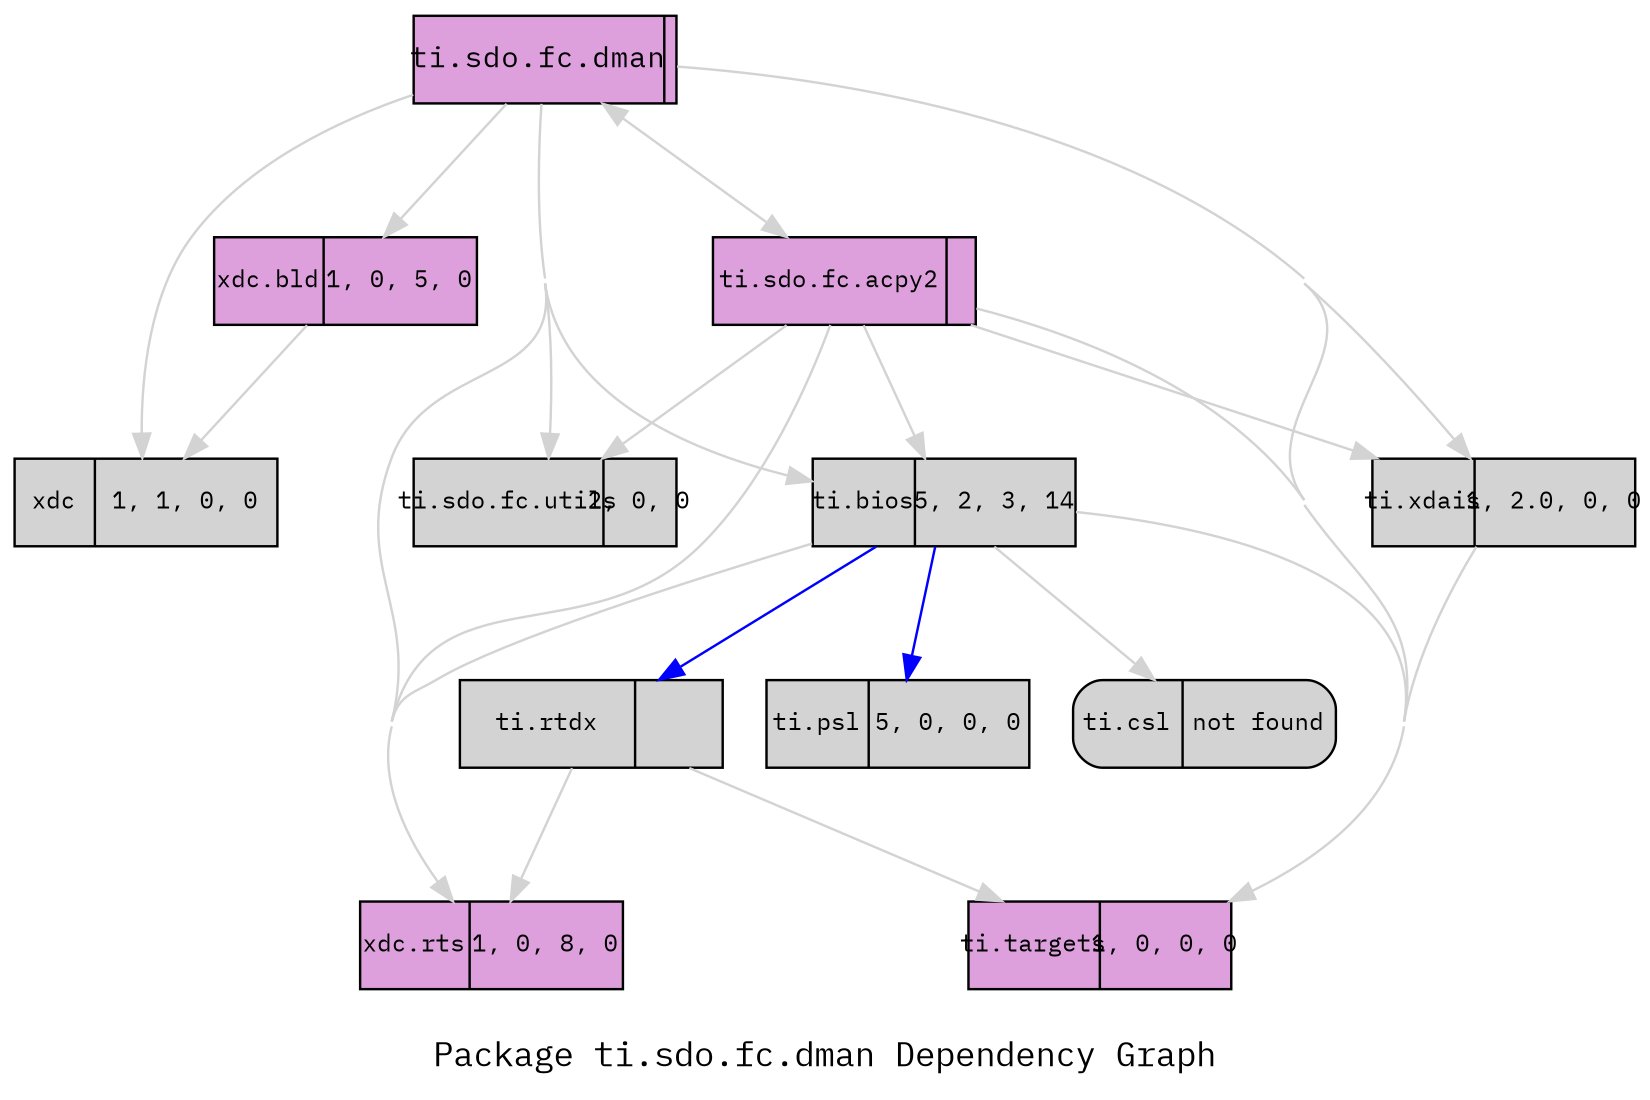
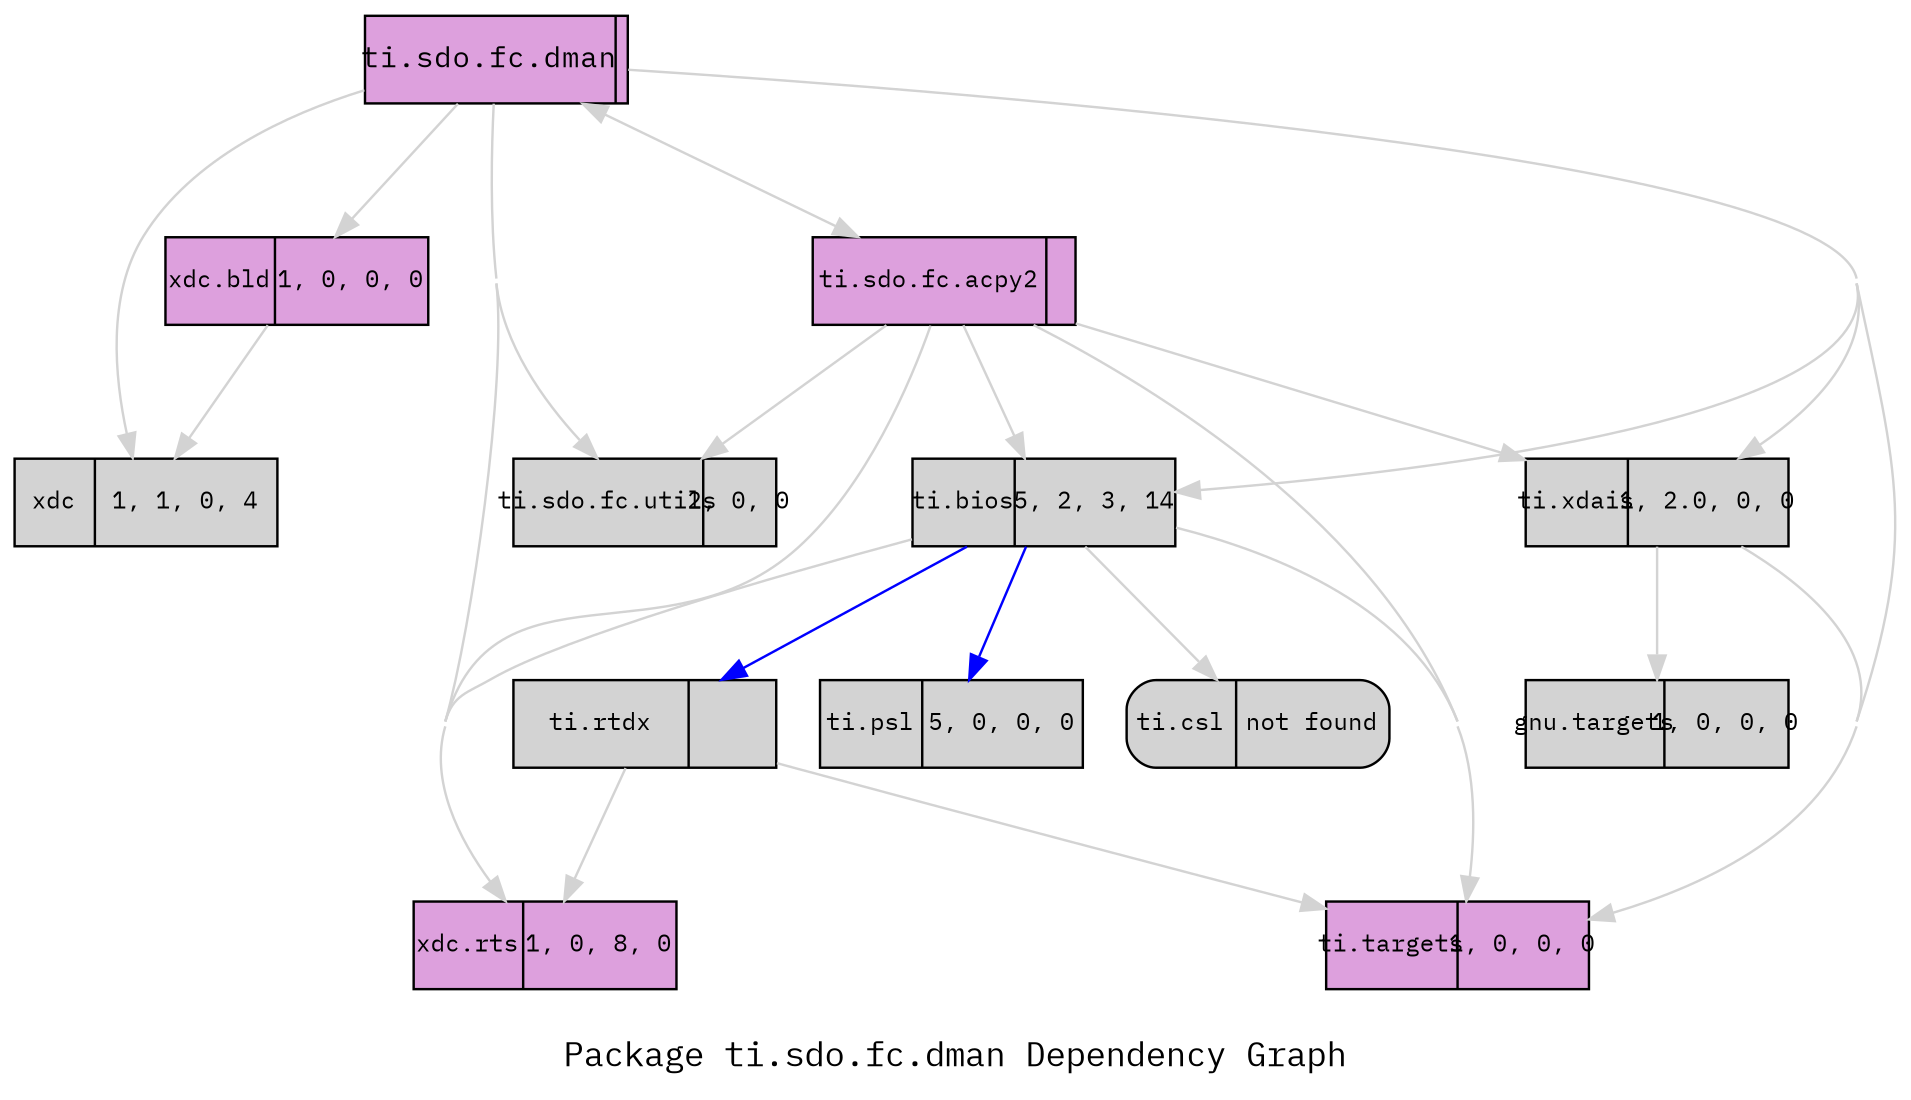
  digraph {
    concentrate=true
    fontname="IBM Plex Mono"
    label="\nPackage ti.sdo.fc.dman Dependency Graph"
    rankdir=TB
    ranksep=.75
    node [color=black fillcolor=lightgrey fixedsize=true font=Helvetica fontname="IBM Plex Mono" fontsize=10 shape=record style=filled]
    edge [color=lightgrey fontname="IBM Plex Mono" style=solid]
    n1 [fillcolor=plum fontsize=12 label="ti.sdo.fc.dman|" width=1.5]
-   n2 [label="xdc|1, 1, 0, 0" width=1.5]
-   n3 [fillcolor=plum label="xdc.bld|1, 0, 5, 0" width=1.5]
+   n2 [label="xdc|1, 1, 0, 4" width=1.5]
+   n3 [fillcolor=plum label="xdc.bld|1, 0, 0, 0" width=1.5]
    n4 [label="ti.sdo.fc.utils|2, 0, 0" width=1.5]
    n5 [fillcolor=plum label="ti.sdo.fc.acpy2|" width=1.5]
    n6 [fillcolor=plum label="ti.targets|1, 0, 0, 0" width=1.5]
    n7 [label="ti.bios|5, 2, 3, 14" width=1.5]
    n8 [fillcolor=plum label="xdc.rts|1, 0, 8, 0" width=1.5]
    n9 [label="ti.xdais|1, 2.0, 0, 0" width=1.5]
    n10 [label="ti.psl|5, 0, 0, 0" width=1.5]
    n11 [label="ti.rtdx|" width=1.5]
    n12 [label="ti.csl|not found" style="rounded,filled" width=1.5]
+   n13 [label="gnu.targets|1, 0, 0, 0" width=1.5]
    n1 -> n2
    n1 -> n3
    n1 -> n4
    n1 -> n5
    n1 -> n6
    n1 -> n7
    n1 -> n8
    n1 -> n9
    n3 -> n2
    n5 -> n1
    n5 -> n4
    n5 -> n6
    n5 -> n7
    n5 -> n8
    n5 -> n9
    n7 -> n6
    n7 -> n8
    n7 -> n10 [color=blue]
    n7 -> n10
    n7 -> n11 [color=blue]
    n7 -> n11
    n7 -> n12
    n9 -> n6
+   n9 -> n13
    n11 -> n6
    n11 -> n8
  }
